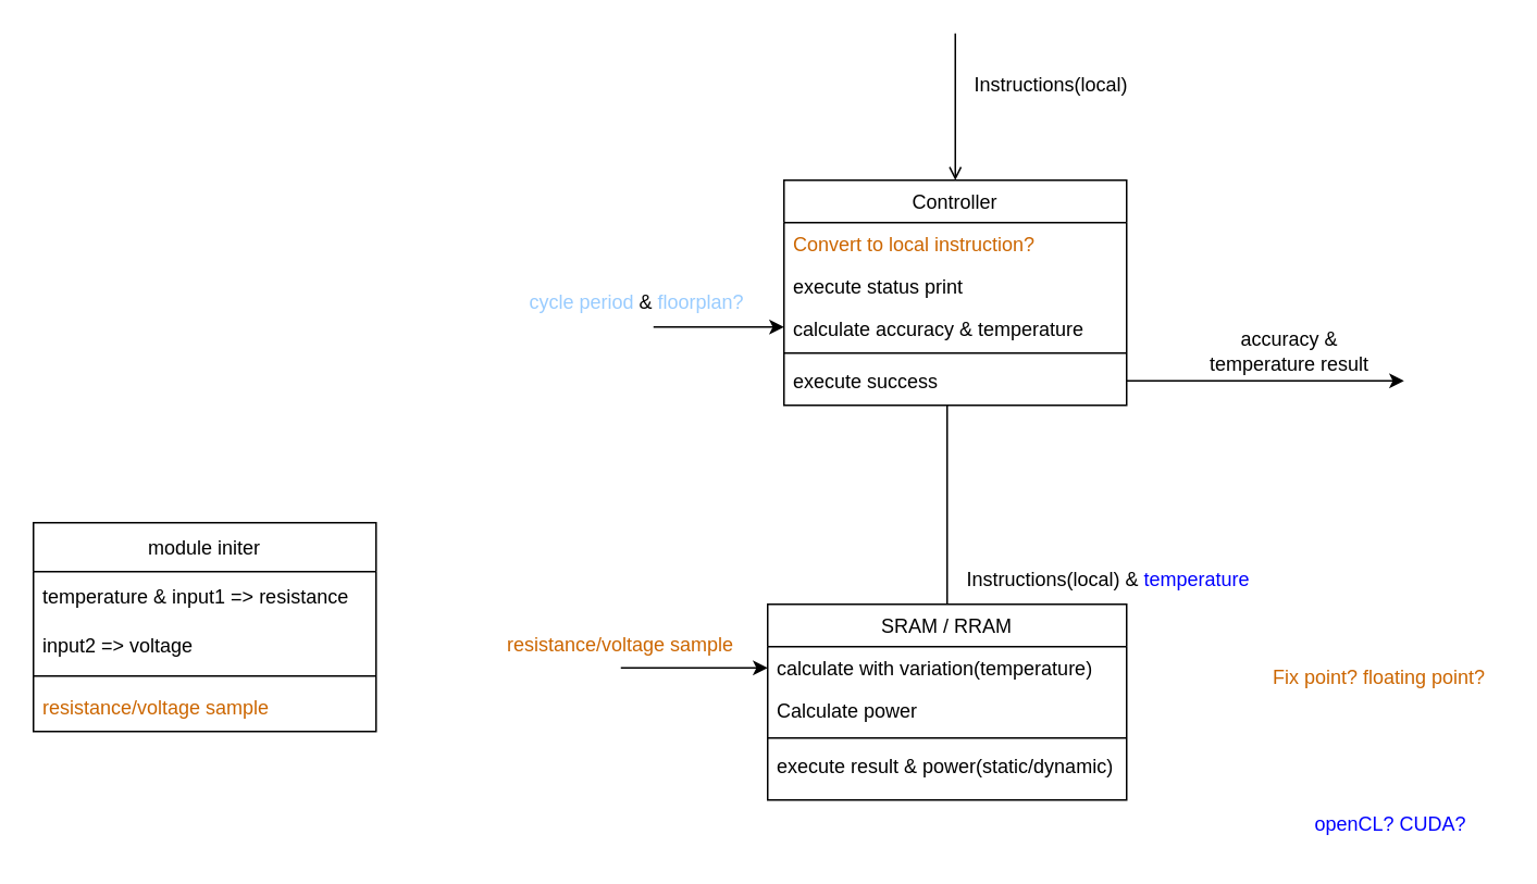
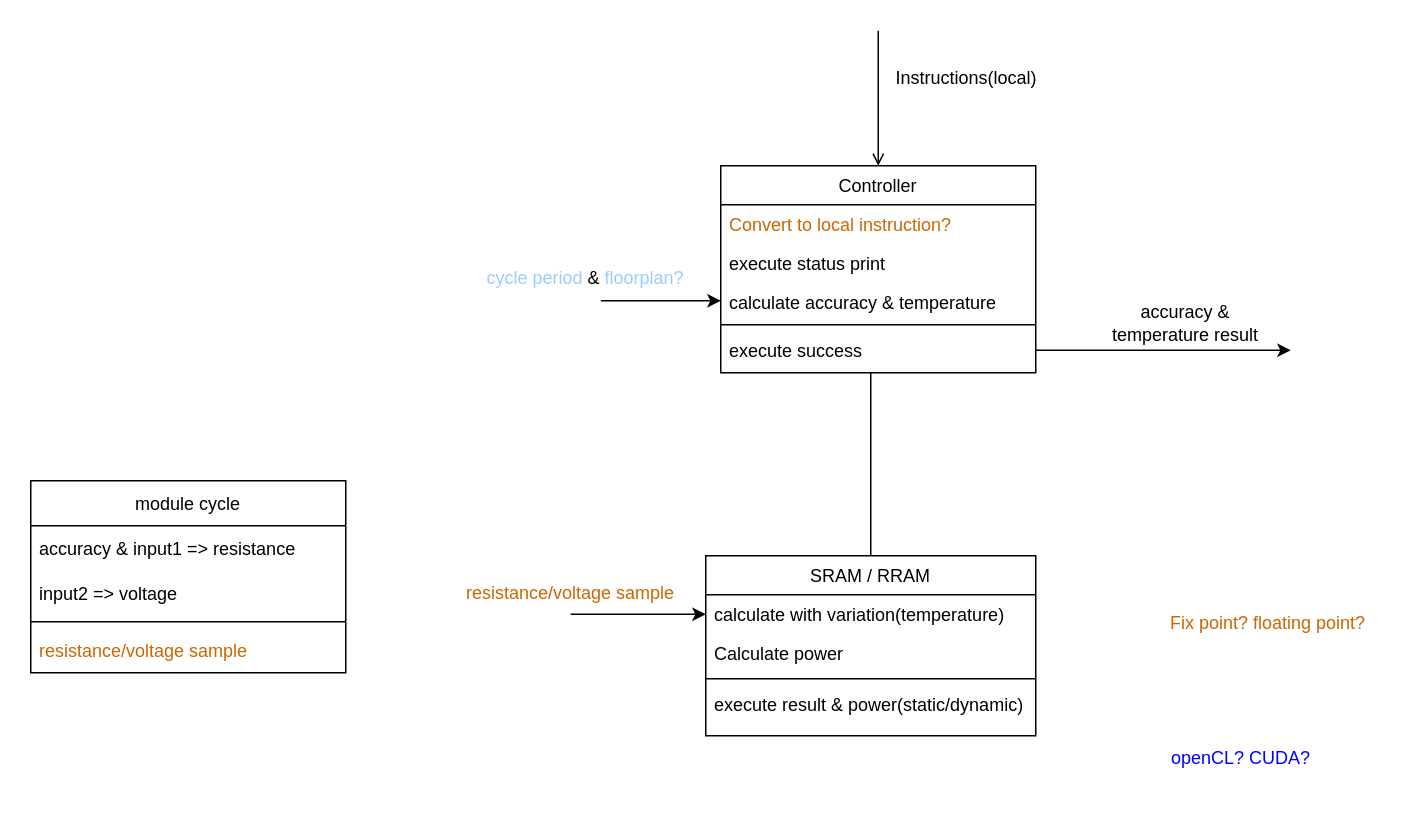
  <mxCell id="0" />
  <mxCell id="1" parent="0" />
  <mxCell id="2" style="edgeStyle=orthogonalEdgeStyle;rounded=0;orthogonalLoop=1;jettySize=auto;html=1;entryX=0.5;entryY=0;entryDx=0;entryDy=0;fontColor=#000000;endArrow=none;endFill=1;startArrow=none;startFill=0;" parent="1" source="3" target="9" edge="1"><mxGeometry relative="1" as="geometry"><Array as="points"><mxPoint x="580" y="280" /><mxPoint x="580" y="280" /></Array></mxGeometry></mxCell>
  <mxCell id="3" value="Controller" style="swimlane;fontStyle=0;align=center;verticalAlign=top;childLayout=stackLayout;horizontal=1;startSize=26;horizontalStack=0;resizeParent=1;resizeLast=0;collapsible=1;marginBottom=0;rounded=0;shadow=0;strokeWidth=1;" parent="1" vertex="1"><mxGeometry x="480" y="110" width="210" height="138" as="geometry"><mxRectangle x="230" y="140" width="160" height="26" as="alternateBounds" /></mxGeometry></mxCell>
  <mxCell id="4" value="Convert to local instruction?" style="text;align=left;verticalAlign=top;spacingLeft=4;spacingRight=4;overflow=hidden;rotatable=0;points=[[0,0.5],[1,0.5]];portConstraint=eastwest;fontColor=#CC6600;" parent="3" vertex="1"><mxGeometry y="26" width="210" height="26" as="geometry" /></mxCell>
  <mxCell id="5" value="execute status print" style="text;align=left;verticalAlign=top;spacingLeft=4;spacingRight=4;overflow=hidden;rotatable=0;points=[[0,0.5],[1,0.5]];portConstraint=eastwest;rounded=0;shadow=0;html=0;" parent="3" vertex="1"><mxGeometry y="52" width="210" height="26" as="geometry" /></mxCell>
  <mxCell id="6" value="calculate accuracy &amp; temperature" style="text;align=left;verticalAlign=top;spacingLeft=4;spacingRight=4;overflow=hidden;rotatable=0;points=[[0,0.5],[1,0.5]];portConstraint=eastwest;rounded=0;shadow=0;html=0;" parent="3" vertex="1"><mxGeometry y="78" width="210" height="24" as="geometry" /></mxCell>
  <mxCell id="7" value="" style="line;html=1;strokeWidth=1;align=left;verticalAlign=middle;spacingTop=-1;spacingLeft=3;spacingRight=3;rotatable=0;labelPosition=right;points=[];portConstraint=eastwest;" parent="3" vertex="1"><mxGeometry y="102" width="210" height="8" as="geometry" /></mxCell>
  <mxCell id="8" value="execute success" style="text;align=left;verticalAlign=top;spacingLeft=4;spacingRight=4;overflow=hidden;rotatable=0;points=[[0,0.5],[1,0.5]];portConstraint=eastwest;" parent="3" vertex="1"><mxGeometry y="110" width="210" height="26" as="geometry" /></mxCell>
  <mxCell id="9" value="SRAM / RRAM" style="swimlane;fontStyle=0;align=center;verticalAlign=top;childLayout=stackLayout;horizontal=1;startSize=26;horizontalStack=0;resizeParent=1;resizeLast=0;collapsible=1;marginBottom=0;rounded=0;shadow=0;strokeWidth=1;" parent="1" vertex="1"><mxGeometry x="470" y="370" width="220" height="120" as="geometry"><mxRectangle x="130" y="380" width="160" height="26" as="alternateBounds" /></mxGeometry></mxCell>
  <mxCell id="10" value="calculate with variation(temperature)" style="text;align=left;verticalAlign=top;spacingLeft=4;spacingRight=4;overflow=hidden;rotatable=0;points=[[0,0.5],[1,0.5]];portConstraint=eastwest;" parent="9" vertex="1"><mxGeometry y="26" width="220" height="26" as="geometry" /></mxCell>
  <mxCell id="11" value="Calculate power" style="text;align=left;verticalAlign=top;spacingLeft=4;spacingRight=4;overflow=hidden;rotatable=0;points=[[0,0.5],[1,0.5]];portConstraint=eastwest;rounded=0;shadow=0;html=0;" parent="9" vertex="1"><mxGeometry y="52" width="220" height="26" as="geometry" /></mxCell>
  <mxCell id="12" value="" style="line;html=1;strokeWidth=1;align=left;verticalAlign=middle;spacingTop=-1;spacingLeft=3;spacingRight=3;rotatable=0;labelPosition=right;points=[];portConstraint=eastwest;" parent="9" vertex="1"><mxGeometry y="78" width="220" height="8" as="geometry" /></mxCell>
  <mxCell id="13" value="execute result &amp; power(static/dynamic)" style="text;align=left;verticalAlign=top;spacingLeft=4;spacingRight=4;overflow=hidden;rotatable=0;points=[[0,0.5],[1,0.5]];portConstraint=eastwest;fontStyle=0" parent="9" vertex="1"><mxGeometry y="86" width="220" height="26" as="geometry" /></mxCell>
  <mxCell id="14" value="" style="endArrow=open;shadow=0;strokeWidth=1;rounded=0;endFill=1;edgeStyle=elbowEdgeStyle;elbow=vertical;entryX=0.5;entryY=0;entryDx=0;entryDy=0;" parent="1" target="3" edge="1"><mxGeometry x="0.5" y="41" relative="1" as="geometry"><mxPoint x="585" y="20" as="sourcePoint" /><mxPoint x="638" y="0" as="targetPoint" /><mxPoint x="-40" y="32" as="offset" /><Array as="points"><mxPoint x="590" y="40" /><mxPoint x="560" y="60" /></Array></mxGeometry></mxCell>
  <mxCell id="15" value="Instructions(local)" style="resizable=0;align=left;verticalAlign=bottom;labelBackgroundColor=none;fontSize=12;fontColor=#000000;" parent="14" connectable="0" vertex="1"><mxGeometry x="-1" relative="1" as="geometry"><mxPoint x="10" y="40" as="offset" /></mxGeometry></mxCell>
- <mxCell id="16" value="Instructions(local) &amp;amp; &lt;font color=&quot;#0000ff&quot;&gt;temperature&lt;/font&gt;" style="text;html=1;strokeColor=none;fillColor=none;align=center;verticalAlign=middle;whiteSpace=wrap;rounded=0;fontColor=#000000;" parent="1" vertex="1"><mxGeometry x="584" y="340" width="190" height="30" as="geometry" /></mxCell>
  <mxCell id="17" value="" style="endArrow=classic;html=1;rounded=0;fontColor=#0000FF;exitX=1;exitY=0.5;exitDx=0;exitDy=0;" parent="1" source="8" edge="1"><mxGeometry width="50" height="50" relative="1" as="geometry"><mxPoint x="690" y="250" as="sourcePoint" /><mxPoint x="860" y="233" as="targetPoint" /></mxGeometry></mxCell>
  <mxCell id="18" value="accuracy &amp;amp; temperature result" style="text;html=1;strokeColor=none;fillColor=none;align=center;verticalAlign=middle;whiteSpace=wrap;rounded=0;fontColor=#000000;" parent="1" vertex="1"><mxGeometry x="730" y="200" width="120" height="30" as="geometry" /></mxCell>
  <mxCell id="19" value="" style="endArrow=classic;html=1;rounded=0;fontColor=#000000;entryX=0;entryY=0.5;entryDx=0;entryDy=0;" parent="1" target="6" edge="1"><mxGeometry width="50" height="50" relative="1" as="geometry"><mxPoint x="400" y="200" as="sourcePoint" /><mxPoint x="470" y="198" as="targetPoint" /></mxGeometry></mxCell>
  <mxCell id="20" value="&lt;font color=&quot;#99ccff&quot;&gt;cycle period &lt;/font&gt;&amp;amp; &lt;font color=&quot;#99ccff&quot;&gt;floorplan?&lt;/font&gt;" style="text;html=1;strokeColor=none;fillColor=none;align=center;verticalAlign=middle;whiteSpace=wrap;rounded=0;fontColor=#000000;" parent="1" vertex="1"><mxGeometry x="310" y="170" width="160" height="30" as="geometry" /></mxCell>
  <mxCell id="21" value="Fix point? floating point?" style="text;html=1;strokeColor=none;fillColor=none;align=center;verticalAlign=middle;whiteSpace=wrap;rounded=0;fontColor=#CC6600;" parent="1" vertex="1"><mxGeometry x="775" y="400" width="140" height="30" as="geometry" /></mxCell>
- <mxCell id="22" value="openCL? CUDA?" style="text;html=1;strokeColor=none;fillColor=none;align=center;verticalAlign=middle;whiteSpace=wrap;rounded=0;fontColor=#0000FF;" parent="1" vertex="1"><mxGeometry x="784" y="490" width="136" height="30" as="geometry" /></mxCell>
+ <mxCell id="22" value="openCL? CUDA?" style="text;html=1;strokeColor=none;fillColor=none;align=center;verticalAlign=middle;whiteSpace=wrap;rounded=0;fontColor=#0000FF;" parent="1" vertex="1"><mxGeometry x="759" y="490" width="136" height="30" as="geometry" /></mxCell>
  <mxCell id="23" style="edgeStyle=orthogonalEdgeStyle;rounded=0;orthogonalLoop=1;jettySize=auto;html=1;fontColor=#0000FF;startArrow=classic;startFill=1;endArrow=none;endFill=0;" parent="1" source="10" edge="1"><mxGeometry relative="1" as="geometry"><mxPoint x="380" y="409" as="targetPoint" /></mxGeometry></mxCell>
  <mxCell id="24" value="&lt;font color=&quot;#cc6600&quot;&gt;resistance/voltage sample&lt;/font&gt;" style="text;html=1;strokeColor=none;fillColor=none;align=center;verticalAlign=middle;whiteSpace=wrap;rounded=0;fontColor=#0000FF;" parent="1" vertex="1"><mxGeometry x="300" y="380" width="160" height="30" as="geometry" /></mxCell>
- <mxCell id="25" value="module initer" style="swimlane;fontStyle=0;childLayout=stackLayout;horizontal=1;startSize=30;horizontalStack=0;resizeParent=1;resizeParentMax=0;resizeLast=0;collapsible=1;marginBottom=0;fontColor=#000000;" parent="1" vertex="1"><mxGeometry x="20" y="320" width="210" height="128" as="geometry" /></mxCell>
- <mxCell id="26" value="temperature &amp; input1 =&gt; resistance" style="text;strokeColor=none;fillColor=none;align=left;verticalAlign=middle;spacingLeft=4;spacingRight=4;overflow=hidden;points=[[0,0.5],[1,0.5]];portConstraint=eastwest;rotatable=0;fontColor=#000000;" parent="25" vertex="1"><mxGeometry y="30" width="210" height="30" as="geometry" /></mxCell>
+ <mxCell id="25" value="module cycle" style="swimlane;fontStyle=0;childLayout=stackLayout;horizontal=1;startSize=30;horizontalStack=0;resizeParent=1;resizeParentMax=0;resizeLast=0;collapsible=1;marginBottom=0;fontColor=#000000;" parent="1" vertex="1"><mxGeometry x="20" y="320" width="210" height="128" as="geometry" /></mxCell>
+ <mxCell id="26" value="accuracy &amp; input1 =&gt; resistance" style="text;strokeColor=none;fillColor=none;align=left;verticalAlign=middle;spacingLeft=4;spacingRight=4;overflow=hidden;points=[[0,0.5],[1,0.5]];portConstraint=eastwest;rotatable=0;fontColor=#000000;" parent="25" vertex="1"><mxGeometry y="30" width="210" height="30" as="geometry" /></mxCell>
  <mxCell id="27" value="input2 =&gt; voltage" style="text;strokeColor=none;fillColor=none;align=left;verticalAlign=middle;spacingLeft=4;spacingRight=4;overflow=hidden;points=[[0,0.5],[1,0.5]];portConstraint=eastwest;rotatable=0;fontColor=#000000;" parent="25" vertex="1"><mxGeometry y="60" width="210" height="30" as="geometry" /></mxCell>
  <mxCell id="28" value="" style="line;html=1;strokeWidth=1;align=left;verticalAlign=middle;spacingTop=-1;spacingLeft=3;spacingRight=3;rotatable=0;labelPosition=right;points=[];portConstraint=eastwest;" parent="25" vertex="1"><mxGeometry y="90" width="210" height="8" as="geometry" /></mxCell>
  <mxCell id="29" value="resistance/voltage sample" style="text;strokeColor=none;fillColor=none;align=left;verticalAlign=middle;spacingLeft=4;spacingRight=4;overflow=hidden;points=[[0,0.5],[1,0.5]];portConstraint=eastwest;rotatable=0;fontColor=#CC6600;" parent="25" vertex="1"><mxGeometry y="98" width="210" height="30" as="geometry" /></mxCell>
